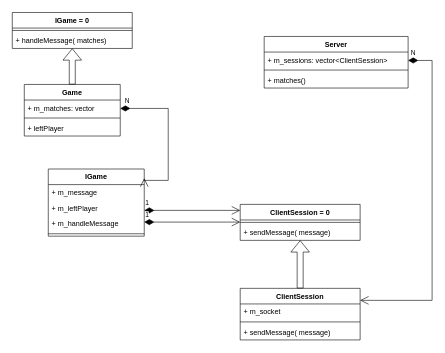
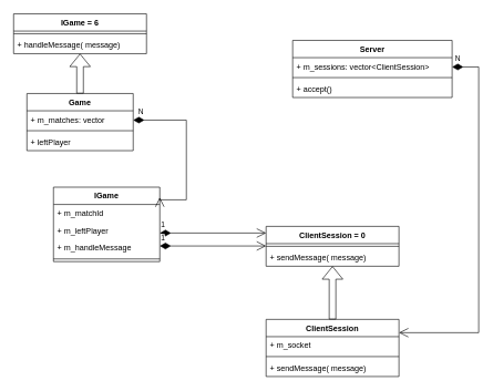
  <mxCell id="0" />
  <mxCell id="1" parent="0" />
  <mxCell id="2" value="ClientSession = 0&#10;" style="swimlane;fontStyle=1;align=center;verticalAlign=top;childLayout=stackLayout;horizontal=1;startSize=26;horizontalStack=0;resizeParent=1;resizeParentMax=0;resizeLast=0;collapsible=1;marginBottom=0;" vertex="1" parent="1"><mxGeometry x="400" y="340" width="200" height="60" as="geometry" /></mxCell>
  <mxCell id="3" value="" style="line;strokeWidth=1;fillColor=none;align=left;verticalAlign=middle;spacingTop=-1;spacingLeft=3;spacingRight=3;rotatable=0;labelPosition=right;points=[];portConstraint=eastwest;" vertex="1" parent="2"><mxGeometry y="26" width="200" height="8" as="geometry" /></mxCell>
  <mxCell id="4" value="+ sendMessage( message)" style="text;strokeColor=none;fillColor=none;align=left;verticalAlign=top;spacingLeft=4;spacingRight=4;overflow=hidden;rotatable=0;points=[[0,0.5],[1,0.5]];portConstraint=eastwest;" vertex="1" parent="2"><mxGeometry y="34" width="200" height="26" as="geometry" /></mxCell>
- <mxCell id="5" value="IGame = 0" style="swimlane;fontStyle=1;align=center;verticalAlign=top;childLayout=stackLayout;horizontal=1;startSize=26;horizontalStack=0;resizeParent=1;resizeParentMax=0;resizeLast=0;collapsible=1;marginBottom=0;" vertex="1" parent="1"><mxGeometry x="20" y="20" width="200" height="60" as="geometry" /></mxCell>
+ <mxCell id="5" value="IGame = 6" style="swimlane;fontStyle=1;align=center;verticalAlign=top;childLayout=stackLayout;horizontal=1;startSize=26;horizontalStack=0;resizeParent=1;resizeParentMax=0;resizeLast=0;collapsible=1;marginBottom=0;" vertex="1" parent="1"><mxGeometry x="20" y="20" width="200" height="60" as="geometry" /></mxCell>
  <mxCell id="6" value="" style="line;strokeWidth=1;fillColor=none;align=left;verticalAlign=middle;spacingTop=-1;spacingLeft=3;spacingRight=3;rotatable=0;labelPosition=right;points=[];portConstraint=eastwest;" vertex="1" parent="5"><mxGeometry y="26" width="200" height="8" as="geometry" /></mxCell>
- <mxCell id="7" value="+ handleMessage( matches)" style="text;strokeColor=none;fillColor=none;align=left;verticalAlign=top;spacingLeft=4;spacingRight=4;overflow=hidden;rotatable=0;points=[[0,0.5],[1,0.5]];portConstraint=eastwest;" vertex="1" parent="5"><mxGeometry y="34" width="200" height="26" as="geometry" /></mxCell>
+ <mxCell id="7" value="+ handleMessage( message)" style="text;strokeColor=none;fillColor=none;align=left;verticalAlign=top;spacingLeft=4;spacingRight=4;overflow=hidden;rotatable=0;points=[[0,0.5],[1,0.5]];portConstraint=eastwest;" vertex="1" parent="5"><mxGeometry y="34" width="200" height="26" as="geometry" /></mxCell>
  <mxCell id="8" value="ClientSession" style="swimlane;fontStyle=1;align=center;verticalAlign=top;childLayout=stackLayout;horizontal=1;startSize=26;horizontalStack=0;resizeParent=1;resizeParentMax=0;resizeLast=0;collapsible=1;marginBottom=0;" vertex="1" parent="1"><mxGeometry x="400" y="480" width="200" height="86" as="geometry" /></mxCell>
  <mxCell id="9" value="+ m_socket" style="text;strokeColor=none;fillColor=none;align=left;verticalAlign=top;spacingLeft=4;spacingRight=4;overflow=hidden;rotatable=0;points=[[0,0.5],[1,0.5]];portConstraint=eastwest;" vertex="1" parent="8"><mxGeometry y="26" width="200" height="26" as="geometry" /></mxCell>
  <mxCell id="10" value="" style="line;strokeWidth=1;fillColor=none;align=left;verticalAlign=middle;spacingTop=-1;spacingLeft=3;spacingRight=3;rotatable=0;labelPosition=right;points=[];portConstraint=eastwest;" vertex="1" parent="8"><mxGeometry y="52" width="200" height="8" as="geometry" /></mxCell>
  <mxCell id="11" value="+ sendMessage( message)" style="text;strokeColor=none;fillColor=none;align=left;verticalAlign=top;spacingLeft=4;spacingRight=4;overflow=hidden;rotatable=0;points=[[0,0.5],[1,0.5]];portConstraint=eastwest;" vertex="1" parent="8"><mxGeometry y="60" width="200" height="26" as="geometry" /></mxCell>
  <mxCell id="12" value="Server" style="swimlane;fontStyle=1;align=center;verticalAlign=top;childLayout=stackLayout;horizontal=1;startSize=26;horizontalStack=0;resizeParent=1;resizeParentMax=0;resizeLast=0;collapsible=1;marginBottom=0;" vertex="1" parent="1"><mxGeometry x="440" y="60" width="240" height="86" as="geometry" /></mxCell>
  <mxCell id="13" value="+ m_sessions: vector&lt;ClientSession&gt;" style="text;strokeColor=none;fillColor=none;align=left;verticalAlign=top;spacingLeft=4;spacingRight=4;overflow=hidden;rotatable=0;points=[[0,0.5],[1,0.5]];portConstraint=eastwest;" vertex="1" parent="12"><mxGeometry y="26" width="240" height="26" as="geometry" /></mxCell>
  <mxCell id="14" value="" style="line;strokeWidth=1;fillColor=none;align=left;verticalAlign=middle;spacingTop=-1;spacingLeft=3;spacingRight=3;rotatable=0;labelPosition=right;points=[];portConstraint=eastwest;" vertex="1" parent="12"><mxGeometry y="52" width="240" height="8" as="geometry" /></mxCell>
- <mxCell id="15" value="+ matches()" style="text;strokeColor=none;fillColor=none;align=left;verticalAlign=top;spacingLeft=4;spacingRight=4;overflow=hidden;rotatable=0;points=[[0,0.5],[1,0.5]];portConstraint=eastwest;" vertex="1" parent="12"><mxGeometry y="60" width="240" height="26" as="geometry" /></mxCell>
+ <mxCell id="15" value="+ accept()" style="text;strokeColor=none;fillColor=none;align=left;verticalAlign=top;spacingLeft=4;spacingRight=4;overflow=hidden;rotatable=0;points=[[0,0.5],[1,0.5]];portConstraint=eastwest;" vertex="1" parent="12"><mxGeometry y="60" width="240" height="26" as="geometry" /></mxCell>
  <mxCell id="16" value="IGame" style="swimlane;fontStyle=1;align=center;verticalAlign=top;childLayout=stackLayout;horizontal=1;startSize=26;horizontalStack=0;resizeParent=1;resizeParentMax=0;resizeLast=0;collapsible=1;marginBottom=0;" vertex="1" parent="1"><mxGeometry x="80" y="281" width="160" height="112" as="geometry" /></mxCell>
- <mxCell id="17" value="+ m_message" style="text;strokeColor=none;fillColor=none;align=left;verticalAlign=top;spacingLeft=4;spacingRight=4;overflow=hidden;rotatable=0;points=[[0,0.5],[1,0.5]];portConstraint=eastwest;" vertex="1" parent="16"><mxGeometry y="26" width="160" height="26" as="geometry" /></mxCell>
+ <mxCell id="17" value="+ m_matchId" style="text;strokeColor=none;fillColor=none;align=left;verticalAlign=top;spacingLeft=4;spacingRight=4;overflow=hidden;rotatable=0;points=[[0,0.5],[1,0.5]];portConstraint=eastwest;" vertex="1" parent="16"><mxGeometry y="26" width="160" height="26" as="geometry" /></mxCell>
  <mxCell id="18" value="+ m_leftPlayer" style="text;strokeColor=none;fillColor=none;align=left;verticalAlign=top;spacingLeft=4;spacingRight=4;overflow=hidden;rotatable=0;points=[[0,0.5],[1,0.5]];portConstraint=eastwest;" vertex="1" parent="16"><mxGeometry y="52" width="160" height="26" as="geometry" /></mxCell>
  <mxCell id="19" value="+ m_handleMessage" style="text;strokeColor=none;fillColor=none;align=left;verticalAlign=top;spacingLeft=4;spacingRight=4;overflow=hidden;rotatable=0;points=[[0,0.5],[1,0.5]];portConstraint=eastwest;" vertex="1" parent="16"><mxGeometry y="78" width="160" height="26" as="geometry" /></mxCell>
  <mxCell id="20" value="" style="line;strokeWidth=1;fillColor=none;align=left;verticalAlign=middle;spacingTop=-1;spacingLeft=3;spacingRight=3;rotatable=0;labelPosition=right;points=[];portConstraint=eastwest;" vertex="1" parent="16"><mxGeometry y="104" width="160" height="8" as="geometry" /></mxCell>
  <mxCell id="21" value="Game" style="swimlane;fontStyle=1;align=center;verticalAlign=top;childLayout=stackLayout;horizontal=1;startSize=26;horizontalStack=0;resizeParent=1;resizeParentMax=0;resizeLast=0;collapsible=1;marginBottom=0;" vertex="1" parent="1"><mxGeometry x="40" y="140" width="160" height="86" as="geometry" /></mxCell>
  <mxCell id="22" value="+ m_matches: vector" style="text;strokeColor=none;fillColor=none;align=left;verticalAlign=top;spacingLeft=4;spacingRight=4;overflow=hidden;rotatable=0;points=[[0,0.5],[1,0.5]];portConstraint=eastwest;" vertex="1" parent="21"><mxGeometry y="26" width="160" height="26" as="geometry" /></mxCell>
  <mxCell id="23" value="" style="line;strokeWidth=1;fillColor=none;align=left;verticalAlign=middle;spacingTop=-1;spacingLeft=3;spacingRight=3;rotatable=0;labelPosition=right;points=[];portConstraint=eastwest;" vertex="1" parent="21"><mxGeometry y="52" width="160" height="8" as="geometry" /></mxCell>
  <mxCell id="24" value="+ leftPlayer" style="text;strokeColor=none;fillColor=none;align=left;verticalAlign=top;spacingLeft=4;spacingRight=4;overflow=hidden;rotatable=0;points=[[0,0.5],[1,0.5]];portConstraint=eastwest;" vertex="1" parent="21"><mxGeometry y="60" width="160" height="26" as="geometry" /></mxCell>
  <mxCell id="25" value="&amp;nbsp; N" style="endArrow=open;html=1;endSize=12;startArrow=diamondThin;startSize=14;startFill=1;edgeStyle=orthogonalEdgeStyle;align=left;verticalAlign=bottom;rounded=0;entryX=1;entryY=0.138;entryDx=0;entryDy=0;entryPerimeter=0;" edge="1" parent="1" target="16"><mxGeometry x="-1" y="3" relative="1" as="geometry"><mxPoint x="200" y="180" as="sourcePoint" /><mxPoint x="320" y="300" as="targetPoint" /><Array as="points"><mxPoint x="280" y="180" /><mxPoint x="280" y="300" /></Array></mxGeometry></mxCell>
  <mxCell id="26" value="1" style="endArrow=open;html=1;endSize=12;startArrow=diamondThin;startSize=14;startFill=1;edgeStyle=orthogonalEdgeStyle;align=left;verticalAlign=bottom;rounded=0;" edge="1" parent="1"><mxGeometry x="-1" y="3" relative="1" as="geometry"><mxPoint x="240" y="350" as="sourcePoint" /><mxPoint x="400" y="350" as="targetPoint" /></mxGeometry></mxCell>
  <mxCell id="27" value="1" style="endArrow=open;html=1;endSize=12;startArrow=diamondThin;startSize=14;startFill=1;edgeStyle=orthogonalEdgeStyle;align=left;verticalAlign=bottom;rounded=0;" edge="1" parent="1"><mxGeometry x="-1" y="3" relative="1" as="geometry"><mxPoint x="240" y="369.5" as="sourcePoint" /><mxPoint x="400" y="369.5" as="targetPoint" /></mxGeometry></mxCell>
  <mxCell id="28" value="&amp;nbsp;N" style="endArrow=open;html=1;endSize=12;startArrow=diamondThin;startSize=14;startFill=1;edgeStyle=orthogonalEdgeStyle;align=left;verticalAlign=bottom;rounded=0;" edge="1" parent="1" source="13" target="8"><mxGeometry x="-1" y="3" relative="1" as="geometry"><mxPoint x="880" y="100" as="sourcePoint" /><mxPoint x="920" y="500" as="targetPoint" /><Array as="points"><mxPoint x="720" y="100" /><mxPoint x="720" y="500" /></Array></mxGeometry></mxCell>
  <mxCell id="29" value="" style="shape=flexArrow;endArrow=classic;html=1;rounded=0;exitX=0.5;exitY=0;exitDx=0;exitDy=0;entryX=0.5;entryY=1;entryDx=0;entryDy=0;entryPerimeter=0;" edge="1" parent="1" source="21" target="7"><mxGeometry width="50" height="50" relative="1" as="geometry"><mxPoint x="320" y="150" as="sourcePoint" /><mxPoint x="370" y="100" as="targetPoint" /></mxGeometry></mxCell>
  <mxCell id="30" value="" style="shape=flexArrow;endArrow=classic;html=1;rounded=0;exitX=0.5;exitY=0;exitDx=0;exitDy=0;entryX=0.5;entryY=1;entryDx=0;entryDy=0;entryPerimeter=0;" edge="1" parent="1" source="8" target="4"><mxGeometry width="50" height="50" relative="1" as="geometry"><mxPoint x="470" y="460" as="sourcePoint" /><mxPoint x="520" y="410" as="targetPoint" /></mxGeometry></mxCell>
